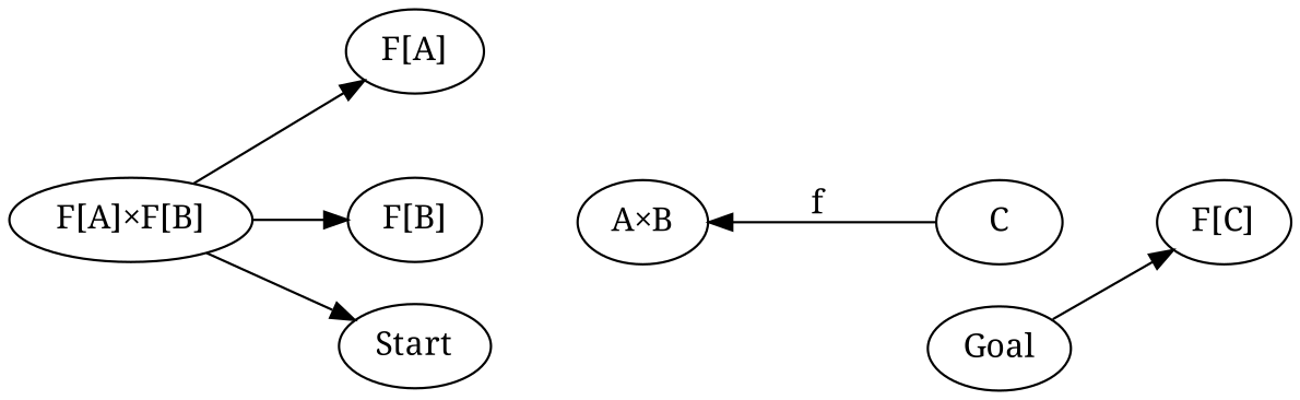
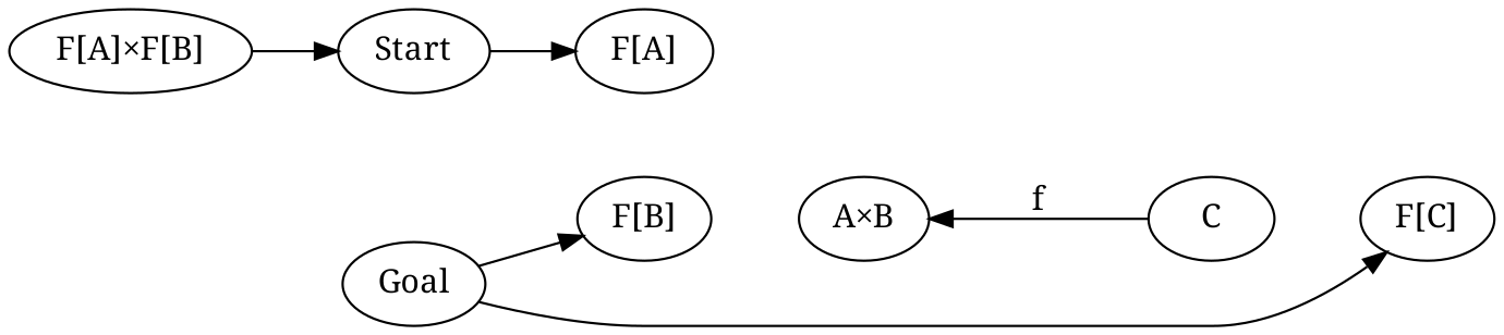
  digraph {
    fontname="Noto Serif"
    rankdir=LR
    node [fontname="Noto Serif"]
    edge [fontname="Noto Serif" style=invis]
    n1 [label="F[A]"]
    n2 [label="F[B]"]
    n3 [label="X×X" style=invis]
    n4 [label="A×B"]
    X [style=invis]
    C
    n7 [label="F[C]"]
    n8 [label="F[A]×F[B]"]
    Start
    Goal
    subgraph sub_1 {
      rank=same
      n1
      n2
    }
    subgraph sub_2 {
      rank=same
      n3
      n4
    }
    subgraph sub_3 {
      rank=same
      X
      C
    }
    n1 -> n2
    n1 -> n3
    n1 -> n4
    n2 -> n3
    n2 -> n4
    n3 -> n4
    n3 -> X [label=combine]
    X -> C
    X -> n7
    C -> n4 [label=f style=""]
    C -> n7
-   n8 -> n1 [style=""]
-   n8 -> n2 [style=""]
+   Start -> n1 [style=""]
+   Goal -> n2 [style=""]
    n8 -> Start [style=""]
    Goal -> n7 [style=""]
  }
